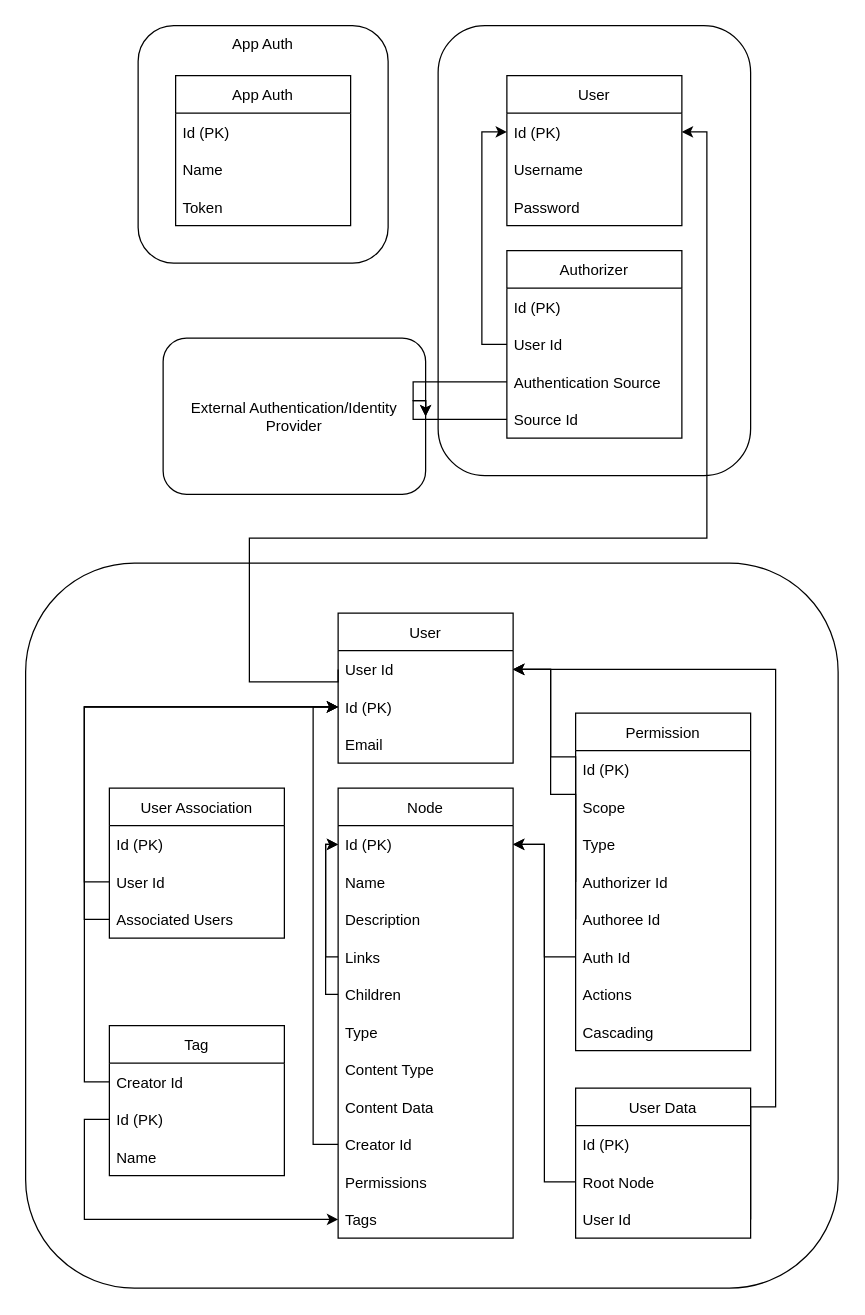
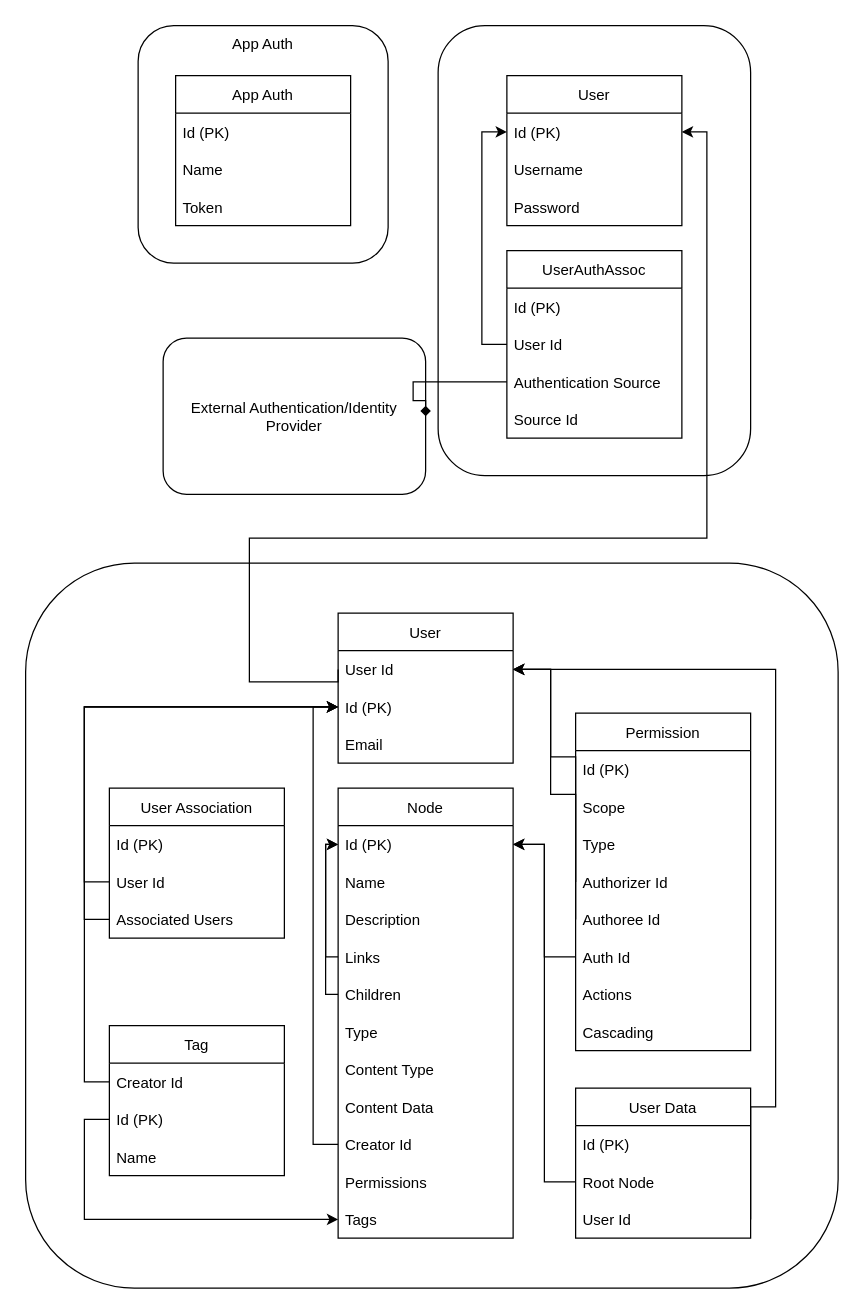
  <mxCell id="0" />
  <mxCell id="1" parent="0" />
  <mxCell id="2" value="" style="rounded=1;whiteSpace=wrap;html=1;" parent="1" vertex="1"><mxGeometry x="110" y="20" width="200" height="190" as="geometry" /></mxCell>
  <mxCell id="3" value="App Auth" style="swimlane;fontStyle=0;childLayout=stackLayout;horizontal=1;startSize=30;horizontalStack=0;resizeParent=1;resizeParentMax=0;resizeLast=0;collapsible=1;marginBottom=0;" parent="1" vertex="1"><mxGeometry x="140" y="60" width="140" height="120" as="geometry" /></mxCell>
  <mxCell id="4" value="Id (PK)" style="text;strokeColor=none;fillColor=none;align=left;verticalAlign=middle;spacingLeft=4;spacingRight=4;overflow=hidden;points=[[0,0.5],[1,0.5]];portConstraint=eastwest;rotatable=0;" parent="3" vertex="1"><mxGeometry y="30" width="140" height="30" as="geometry" /></mxCell>
  <mxCell id="5" value="Name" style="text;strokeColor=none;fillColor=none;align=left;verticalAlign=middle;spacingLeft=4;spacingRight=4;overflow=hidden;points=[[0,0.5],[1,0.5]];portConstraint=eastwest;rotatable=0;" parent="3" vertex="1"><mxGeometry y="60" width="140" height="30" as="geometry" /></mxCell>
  <mxCell id="6" value="Token" style="text;strokeColor=none;fillColor=none;align=left;verticalAlign=middle;spacingLeft=4;spacingRight=4;overflow=hidden;points=[[0,0.5],[1,0.5]];portConstraint=eastwest;rotatable=0;" parent="3" vertex="1"><mxGeometry y="90" width="140" height="30" as="geometry" /></mxCell>
  <mxCell id="7" value="App Auth" style="text;html=1;strokeColor=none;fillColor=none;align=center;verticalAlign=middle;whiteSpace=wrap;rounded=0;" parent="1" vertex="1"><mxGeometry x="180" y="20" width="60" height="30" as="geometry" /></mxCell>
  <mxCell id="8" value="" style="rounded=1;whiteSpace=wrap;html=1;" parent="1" vertex="1"><mxGeometry x="350" y="20" width="250" height="360" as="geometry" /></mxCell>
  <mxCell id="9" value="User" style="swimlane;fontStyle=0;childLayout=stackLayout;horizontal=1;startSize=30;horizontalStack=0;resizeParent=1;resizeParentMax=0;resizeLast=0;collapsible=1;marginBottom=0;" parent="1" vertex="1"><mxGeometry x="405" y="60" width="140" height="120" as="geometry" /></mxCell>
  <mxCell id="10" value="Id (PK)" style="text;strokeColor=none;fillColor=none;align=left;verticalAlign=middle;spacingLeft=4;spacingRight=4;overflow=hidden;points=[[0,0.5],[1,0.5]];portConstraint=eastwest;rotatable=0;" parent="9" vertex="1"><mxGeometry y="30" width="140" height="30" as="geometry" /></mxCell>
  <mxCell id="11" value="Username" style="text;strokeColor=none;fillColor=none;align=left;verticalAlign=middle;spacingLeft=4;spacingRight=4;overflow=hidden;points=[[0,0.5],[1,0.5]];portConstraint=eastwest;rotatable=0;" parent="9" vertex="1"><mxGeometry y="60" width="140" height="30" as="geometry" /></mxCell>
  <mxCell id="12" value="Password" style="text;strokeColor=none;fillColor=none;align=left;verticalAlign=middle;spacingLeft=4;spacingRight=4;overflow=hidden;points=[[0,0.5],[1,0.5]];portConstraint=eastwest;rotatable=0;" parent="9" vertex="1"><mxGeometry y="90" width="140" height="30" as="geometry" /></mxCell>
- <mxCell id="13" value="Authorizer" style="swimlane;fontStyle=0;childLayout=stackLayout;horizontal=1;startSize=30;horizontalStack=0;resizeParent=1;resizeParentMax=0;resizeLast=0;collapsible=1;marginBottom=0;" parent="1" vertex="1"><mxGeometry x="405" y="200" width="140" height="150" as="geometry" /></mxCell>
+ <mxCell id="13" value="UserAuthAssoc" style="swimlane;fontStyle=0;childLayout=stackLayout;horizontal=1;startSize=30;horizontalStack=0;resizeParent=1;resizeParentMax=0;resizeLast=0;collapsible=1;marginBottom=0;" parent="1" vertex="1"><mxGeometry x="405" y="200" width="140" height="150" as="geometry" /></mxCell>
  <mxCell id="14" value="Id (PK)" style="text;strokeColor=none;fillColor=none;align=left;verticalAlign=middle;spacingLeft=4;spacingRight=4;overflow=hidden;points=[[0,0.5],[1,0.5]];portConstraint=eastwest;rotatable=0;" parent="13" vertex="1"><mxGeometry y="30" width="140" height="30" as="geometry" /></mxCell>
  <mxCell id="15" value="User Id" style="text;strokeColor=none;fillColor=none;align=left;verticalAlign=middle;spacingLeft=4;spacingRight=4;overflow=hidden;points=[[0,0.5],[1,0.5]];portConstraint=eastwest;rotatable=0;" parent="13" vertex="1"><mxGeometry y="60" width="140" height="30" as="geometry" /></mxCell>
  <mxCell id="16" value="Authentication Source" style="text;strokeColor=none;fillColor=none;align=left;verticalAlign=middle;spacingLeft=4;spacingRight=4;overflow=hidden;points=[[0,0.5],[1,0.5]];portConstraint=eastwest;rotatable=0;" parent="13" vertex="1"><mxGeometry y="90" width="140" height="30" as="geometry" /></mxCell>
  <mxCell id="17" value="Source Id" style="text;strokeColor=none;fillColor=none;align=left;verticalAlign=middle;spacingLeft=4;spacingRight=4;overflow=hidden;points=[[0,0.5],[1,0.5]];portConstraint=eastwest;rotatable=0;" parent="13" vertex="1"><mxGeometry y="120" width="140" height="30" as="geometry" /></mxCell>
  <mxCell id="18" style="edgeStyle=orthogonalEdgeStyle;rounded=0;orthogonalLoop=1;jettySize=auto;html=1;exitX=0;exitY=0.5;exitDx=0;exitDy=0;entryX=0;entryY=0.5;entryDx=0;entryDy=0;" parent="1" source="15" target="10" edge="1"><mxGeometry relative="1" as="geometry" /></mxCell>
  <mxCell id="19" value="External Authentication/Identity Provider" style="rounded=1;whiteSpace=wrap;html=1;" parent="1" vertex="1"><mxGeometry x="130" y="270" width="210" height="125" as="geometry" /></mxCell>
- <mxCell id="20" style="edgeStyle=orthogonalEdgeStyle;rounded=0;orthogonalLoop=1;jettySize=auto;html=1;exitX=0;exitY=0.5;exitDx=0;exitDy=0;entryX=1;entryY=0.5;entryDx=0;entryDy=0;" parent="1" source="16" target="19" edge="1"><mxGeometry relative="1" as="geometry"><Array as="points"><mxPoint x="330" y="305" /><mxPoint x="330" y="320" /></Array></mxGeometry></mxCell>
- <mxCell id="21" style="edgeStyle=orthogonalEdgeStyle;rounded=0;orthogonalLoop=1;jettySize=auto;html=1;exitX=0;exitY=0.5;exitDx=0;exitDy=0;entryX=1;entryY=0.5;entryDx=0;entryDy=0;" parent="1" source="17" target="19" edge="1"><mxGeometry relative="1" as="geometry"><Array as="points"><mxPoint x="330" y="335" /><mxPoint x="330" y="320" /></Array></mxGeometry></mxCell>
+ <mxCell id="20" style="edgeStyle=orthogonalEdgeStyle;rounded=0;orthogonalLoop=1;jettySize=auto;html=1;exitX=0;exitY=0.5;exitDx=0;exitDy=0;entryX=1;entryY=0.5;entryDx=0;entryDy=0;endArrow=diamond;" parent="1" source="16" target="19" edge="1"><mxGeometry relative="1" as="geometry"><Array as="points"><mxPoint x="330" y="305" /><mxPoint x="330" y="320" /></Array></mxGeometry></mxCell>
  <mxCell id="22" value="" style="rounded=1;whiteSpace=wrap;html=1;" parent="1" vertex="1"><mxGeometry x="20" y="450" width="650" height="580" as="geometry" /></mxCell>
  <mxCell id="23" value="User" style="swimlane;fontStyle=0;childLayout=stackLayout;horizontal=1;startSize=30;horizontalStack=0;resizeParent=1;resizeParentMax=0;resizeLast=0;collapsible=1;marginBottom=0;" parent="1" vertex="1"><mxGeometry x="270" y="490" width="140" height="120" as="geometry" /></mxCell>
  <mxCell id="24" value="User Id" style="text;strokeColor=none;fillColor=none;align=left;verticalAlign=middle;spacingLeft=4;spacingRight=4;overflow=hidden;points=[[0,0.5],[1,0.5]];portConstraint=eastwest;rotatable=0;" parent="23" vertex="1"><mxGeometry y="30" width="140" height="30" as="geometry" /></mxCell>
  <mxCell id="25" value="Id (PK)" style="text;strokeColor=none;fillColor=none;align=left;verticalAlign=middle;spacingLeft=4;spacingRight=4;overflow=hidden;points=[[0,0.5],[1,0.5]];portConstraint=eastwest;rotatable=0;" parent="23" vertex="1"><mxGeometry y="60" width="140" height="30" as="geometry" /></mxCell>
  <mxCell id="26" value="Email" style="text;strokeColor=none;fillColor=none;align=left;verticalAlign=middle;spacingLeft=4;spacingRight=4;overflow=hidden;points=[[0,0.5],[1,0.5]];portConstraint=eastwest;rotatable=0;" parent="23" vertex="1"><mxGeometry y="90" width="140" height="30" as="geometry" /></mxCell>
  <mxCell id="27" style="edgeStyle=orthogonalEdgeStyle;rounded=0;orthogonalLoop=1;jettySize=auto;html=1;exitX=0;exitY=0.5;exitDx=0;exitDy=0;entryX=1;entryY=0.5;entryDx=0;entryDy=0;" parent="1" source="24" target="10" edge="1"><mxGeometry relative="1" as="geometry"><Array as="points"><mxPoint x="199" y="545" /><mxPoint x="199" y="430" /><mxPoint x="565" y="430" /><mxPoint x="565" y="105" /></Array></mxGeometry></mxCell>
  <mxCell id="28" value="Node" style="swimlane;fontStyle=0;childLayout=stackLayout;horizontal=1;startSize=30;horizontalStack=0;resizeParent=1;resizeParentMax=0;resizeLast=0;collapsible=1;marginBottom=0;" parent="1" vertex="1"><mxGeometry x="270" y="630" width="140" height="360" as="geometry" /></mxCell>
  <mxCell id="29" value="Id (PK)" style="text;strokeColor=none;fillColor=none;align=left;verticalAlign=middle;spacingLeft=4;spacingRight=4;overflow=hidden;points=[[0,0.5],[1,0.5]];portConstraint=eastwest;rotatable=0;" parent="28" vertex="1"><mxGeometry y="30" width="140" height="30" as="geometry" /></mxCell>
  <mxCell id="30" value="Name" style="text;strokeColor=none;fillColor=none;align=left;verticalAlign=middle;spacingLeft=4;spacingRight=4;overflow=hidden;points=[[0,0.5],[1,0.5]];portConstraint=eastwest;rotatable=0;" parent="28" vertex="1"><mxGeometry y="60" width="140" height="30" as="geometry" /></mxCell>
  <mxCell id="31" value="Description" style="text;strokeColor=none;fillColor=none;align=left;verticalAlign=middle;spacingLeft=4;spacingRight=4;overflow=hidden;points=[[0,0.5],[1,0.5]];portConstraint=eastwest;rotatable=0;" parent="28" vertex="1"><mxGeometry y="90" width="140" height="30" as="geometry" /></mxCell>
  <mxCell id="32" style="edgeStyle=orthogonalEdgeStyle;rounded=0;orthogonalLoop=1;jettySize=auto;html=1;exitX=0;exitY=0.5;exitDx=0;exitDy=0;entryX=0;entryY=0.5;entryDx=0;entryDy=0;" edge="1" parent="28" source="33" target="29"><mxGeometry relative="1" as="geometry"><Array as="points"><mxPoint x="-10" y="135" /><mxPoint x="-10" y="45" /></Array></mxGeometry></mxCell>
  <mxCell id="33" value="Links" style="text;strokeColor=none;fillColor=none;align=left;verticalAlign=middle;spacingLeft=4;spacingRight=4;overflow=hidden;points=[[0,0.5],[1,0.5]];portConstraint=eastwest;rotatable=0;" parent="28" vertex="1"><mxGeometry y="120" width="140" height="30" as="geometry" /></mxCell>
  <mxCell id="34" style="edgeStyle=orthogonalEdgeStyle;rounded=0;orthogonalLoop=1;jettySize=auto;html=1;exitX=0;exitY=0.5;exitDx=0;exitDy=0;entryX=0;entryY=0.5;entryDx=0;entryDy=0;" edge="1" parent="28" source="35" target="29"><mxGeometry relative="1" as="geometry"><Array as="points"><mxPoint x="-10" y="165" /><mxPoint x="-10" y="45" /></Array></mxGeometry></mxCell>
  <mxCell id="35" value="Children" style="text;strokeColor=none;fillColor=none;align=left;verticalAlign=middle;spacingLeft=4;spacingRight=4;overflow=hidden;points=[[0,0.5],[1,0.5]];portConstraint=eastwest;rotatable=0;" parent="28" vertex="1"><mxGeometry y="150" width="140" height="30" as="geometry" /></mxCell>
  <mxCell id="36" value="Type" style="text;strokeColor=none;fillColor=none;align=left;verticalAlign=middle;spacingLeft=4;spacingRight=4;overflow=hidden;points=[[0,0.5],[1,0.5]];portConstraint=eastwest;rotatable=0;" parent="28" vertex="1"><mxGeometry y="180" width="140" height="30" as="geometry" /></mxCell>
  <mxCell id="37" value="Content Type" style="text;strokeColor=none;fillColor=none;align=left;verticalAlign=middle;spacingLeft=4;spacingRight=4;overflow=hidden;points=[[0,0.5],[1,0.5]];portConstraint=eastwest;rotatable=0;" parent="28" vertex="1"><mxGeometry y="210" width="140" height="30" as="geometry" /></mxCell>
  <mxCell id="38" value="Content Data" style="text;strokeColor=none;fillColor=none;align=left;verticalAlign=middle;spacingLeft=4;spacingRight=4;overflow=hidden;points=[[0,0.5],[1,0.5]];portConstraint=eastwest;rotatable=0;" parent="28" vertex="1"><mxGeometry y="240" width="140" height="30" as="geometry" /></mxCell>
  <mxCell id="39" value="Creator Id" style="text;strokeColor=none;fillColor=none;align=left;verticalAlign=middle;spacingLeft=4;spacingRight=4;overflow=hidden;points=[[0,0.5],[1,0.5]];portConstraint=eastwest;rotatable=0;" parent="28" vertex="1"><mxGeometry y="270" width="140" height="30" as="geometry" /></mxCell>
  <mxCell id="40" value="Permissions" style="text;strokeColor=none;fillColor=none;align=left;verticalAlign=middle;spacingLeft=4;spacingRight=4;overflow=hidden;points=[[0,0.5],[1,0.5]];portConstraint=eastwest;rotatable=0;" parent="28" vertex="1"><mxGeometry y="300" width="140" height="30" as="geometry" /></mxCell>
  <mxCell id="41" value="Tags" style="text;strokeColor=none;fillColor=none;align=left;verticalAlign=middle;spacingLeft=4;spacingRight=4;overflow=hidden;points=[[0,0.5],[1,0.5]];portConstraint=eastwest;rotatable=0;" parent="28" vertex="1"><mxGeometry y="330" width="140" height="30" as="geometry" /></mxCell>
  <mxCell id="42" style="edgeStyle=orthogonalEdgeStyle;rounded=0;orthogonalLoop=1;jettySize=auto;html=1;exitX=0;exitY=0.5;exitDx=0;exitDy=0;entryX=0;entryY=0.5;entryDx=0;entryDy=0;" parent="1" source="39" target="25" edge="1"><mxGeometry relative="1" as="geometry" /></mxCell>
  <mxCell id="43" value="Tag" style="swimlane;fontStyle=0;childLayout=stackLayout;horizontal=1;startSize=30;horizontalStack=0;resizeParent=1;resizeParentMax=0;resizeLast=0;collapsible=1;marginBottom=0;" parent="1" vertex="1"><mxGeometry x="87" y="820" width="140" height="120" as="geometry" /></mxCell>
  <mxCell id="44" value="Creator Id" style="text;strokeColor=none;fillColor=none;align=left;verticalAlign=middle;spacingLeft=4;spacingRight=4;overflow=hidden;points=[[0,0.5],[1,0.5]];portConstraint=eastwest;rotatable=0;" parent="43" vertex="1"><mxGeometry y="30" width="140" height="30" as="geometry" /></mxCell>
  <mxCell id="45" value="Id (PK)" style="text;strokeColor=none;fillColor=none;align=left;verticalAlign=middle;spacingLeft=4;spacingRight=4;overflow=hidden;points=[[0,0.5],[1,0.5]];portConstraint=eastwest;rotatable=0;" parent="43" vertex="1"><mxGeometry y="60" width="140" height="30" as="geometry" /></mxCell>
  <mxCell id="46" value="Name" style="text;strokeColor=none;fillColor=none;align=left;verticalAlign=middle;spacingLeft=4;spacingRight=4;overflow=hidden;points=[[0,0.5],[1,0.5]];portConstraint=eastwest;rotatable=0;" parent="43" vertex="1"><mxGeometry y="90" width="140" height="30" as="geometry" /></mxCell>
  <mxCell id="47" style="edgeStyle=orthogonalEdgeStyle;rounded=0;orthogonalLoop=1;jettySize=auto;html=1;exitX=0;exitY=0.5;exitDx=0;exitDy=0;entryX=0;entryY=0.5;entryDx=0;entryDy=0;" parent="1" source="44" target="25" edge="1"><mxGeometry relative="1" as="geometry" /></mxCell>
  <mxCell id="48" style="edgeStyle=orthogonalEdgeStyle;rounded=0;orthogonalLoop=1;jettySize=auto;html=1;exitX=0;exitY=0.5;exitDx=0;exitDy=0;entryX=0;entryY=0.5;entryDx=0;entryDy=0;" parent="1" source="45" target="41" edge="1"><mxGeometry relative="1" as="geometry" /></mxCell>
  <mxCell id="49" value="Permission" style="swimlane;fontStyle=0;childLayout=stackLayout;horizontal=1;startSize=30;horizontalStack=0;resizeParent=1;resizeParentMax=0;resizeLast=0;collapsible=1;marginBottom=0;" parent="1" vertex="1"><mxGeometry x="460" y="570" width="140" height="270" as="geometry" /></mxCell>
  <mxCell id="50" value="Id (PK)" style="text;strokeColor=none;fillColor=none;align=left;verticalAlign=middle;spacingLeft=4;spacingRight=4;overflow=hidden;points=[[0,0.5],[1,0.5]];portConstraint=eastwest;rotatable=0;" parent="49" vertex="1"><mxGeometry y="30" width="140" height="30" as="geometry" /></mxCell>
  <mxCell id="51" value="Scope" style="text;strokeColor=none;fillColor=none;align=left;verticalAlign=middle;spacingLeft=4;spacingRight=4;overflow=hidden;points=[[0,0.5],[1,0.5]];portConstraint=eastwest;rotatable=0;" parent="49" vertex="1"><mxGeometry y="60" width="140" height="30" as="geometry" /></mxCell>
  <mxCell id="52" value="Type" style="text;strokeColor=none;fillColor=none;align=left;verticalAlign=middle;spacingLeft=4;spacingRight=4;overflow=hidden;points=[[0,0.5],[1,0.5]];portConstraint=eastwest;rotatable=0;" parent="49" vertex="1"><mxGeometry y="90" width="140" height="30" as="geometry" /></mxCell>
  <mxCell id="53" value="Authorizer Id" style="text;strokeColor=none;fillColor=none;align=left;verticalAlign=middle;spacingLeft=4;spacingRight=4;overflow=hidden;points=[[0,0.5],[1,0.5]];portConstraint=eastwest;rotatable=0;" parent="49" vertex="1"><mxGeometry y="120" width="140" height="30" as="geometry" /></mxCell>
  <mxCell id="54" value="Authoree Id" style="text;strokeColor=none;fillColor=none;align=left;verticalAlign=middle;spacingLeft=4;spacingRight=4;overflow=hidden;points=[[0,0.5],[1,0.5]];portConstraint=eastwest;rotatable=0;" parent="49" vertex="1"><mxGeometry y="150" width="140" height="30" as="geometry" /></mxCell>
  <mxCell id="55" value="Auth Id" style="text;strokeColor=none;fillColor=none;align=left;verticalAlign=middle;spacingLeft=4;spacingRight=4;overflow=hidden;points=[[0,0.5],[1,0.5]];portConstraint=eastwest;rotatable=0;" parent="49" vertex="1"><mxGeometry y="180" width="140" height="30" as="geometry" /></mxCell>
  <mxCell id="56" value="Actions" style="text;strokeColor=none;fillColor=none;align=left;verticalAlign=middle;spacingLeft=4;spacingRight=4;overflow=hidden;points=[[0,0.5],[1,0.5]];portConstraint=eastwest;rotatable=0;" parent="49" vertex="1"><mxGeometry y="210" width="140" height="30" as="geometry" /></mxCell>
  <mxCell id="57" value="Cascading" style="text;strokeColor=none;fillColor=none;align=left;verticalAlign=middle;spacingLeft=4;spacingRight=4;overflow=hidden;points=[[0,0.5],[1,0.5]];portConstraint=eastwest;rotatable=0;" parent="49" vertex="1"><mxGeometry y="240" width="140" height="30" as="geometry" /></mxCell>
  <mxCell id="58" style="edgeStyle=orthogonalEdgeStyle;rounded=0;orthogonalLoop=1;jettySize=auto;html=1;exitX=0;exitY=0.5;exitDx=0;exitDy=0;entryX=1;entryY=0.5;entryDx=0;entryDy=0;" parent="1" source="55" target="29" edge="1"><mxGeometry relative="1" as="geometry" /></mxCell>
  <mxCell id="59" style="edgeStyle=orthogonalEdgeStyle;rounded=0;orthogonalLoop=1;jettySize=auto;html=1;exitX=0;exitY=0.5;exitDx=0;exitDy=0;entryX=1;entryY=0.5;entryDx=0;entryDy=0;" parent="1" source="54" target="24" edge="1"><mxGeometry relative="1" as="geometry"><Array as="points"><mxPoint x="460" y="635" /><mxPoint x="440" y="635" /><mxPoint x="440" y="535" /></Array></mxGeometry></mxCell>
  <mxCell id="60" style="edgeStyle=orthogonalEdgeStyle;rounded=0;orthogonalLoop=1;jettySize=auto;html=1;exitX=0;exitY=0.5;exitDx=0;exitDy=0;entryX=1;entryY=0.5;entryDx=0;entryDy=0;" parent="1" source="53" target="24" edge="1"><mxGeometry relative="1" as="geometry"><Array as="points"><mxPoint x="460" y="605" /><mxPoint x="440" y="605" /><mxPoint x="440" y="535" /></Array></mxGeometry></mxCell>
  <mxCell id="61" value="User Association" style="swimlane;fontStyle=0;childLayout=stackLayout;horizontal=1;startSize=30;horizontalStack=0;resizeParent=1;resizeParentMax=0;resizeLast=0;collapsible=1;marginBottom=0;" parent="1" vertex="1"><mxGeometry x="87" y="630" width="140" height="120" as="geometry" /></mxCell>
  <mxCell id="62" value="Id (PK)" style="text;strokeColor=none;fillColor=none;align=left;verticalAlign=middle;spacingLeft=4;spacingRight=4;overflow=hidden;points=[[0,0.5],[1,0.5]];portConstraint=eastwest;rotatable=0;" parent="61" vertex="1"><mxGeometry y="30" width="140" height="30" as="geometry" /></mxCell>
  <mxCell id="63" value="User Id" style="text;strokeColor=none;fillColor=none;align=left;verticalAlign=middle;spacingLeft=4;spacingRight=4;overflow=hidden;points=[[0,0.5],[1,0.5]];portConstraint=eastwest;rotatable=0;" parent="61" vertex="1"><mxGeometry y="60" width="140" height="30" as="geometry" /></mxCell>
  <mxCell id="64" value="Associated Users" style="text;strokeColor=none;fillColor=none;align=left;verticalAlign=middle;spacingLeft=4;spacingRight=4;overflow=hidden;points=[[0,0.5],[1,0.5]];portConstraint=eastwest;rotatable=0;" parent="61" vertex="1"><mxGeometry y="90" width="140" height="30" as="geometry" /></mxCell>
  <mxCell id="65" value="User Data" style="swimlane;fontStyle=0;childLayout=stackLayout;horizontal=1;startSize=30;horizontalStack=0;resizeParent=1;resizeParentMax=0;resizeLast=0;collapsible=1;marginBottom=0;" parent="1" vertex="1"><mxGeometry x="460" y="870" width="140" height="120" as="geometry" /></mxCell>
  <mxCell id="66" value="Id (PK)" style="text;strokeColor=none;fillColor=none;align=left;verticalAlign=middle;spacingLeft=4;spacingRight=4;overflow=hidden;points=[[0,0.5],[1,0.5]];portConstraint=eastwest;rotatable=0;" parent="65" vertex="1"><mxGeometry y="30" width="140" height="30" as="geometry" /></mxCell>
  <mxCell id="67" value="Root Node" style="text;strokeColor=none;fillColor=none;align=left;verticalAlign=middle;spacingLeft=4;spacingRight=4;overflow=hidden;points=[[0,0.5],[1,0.5]];portConstraint=eastwest;rotatable=0;" parent="65" vertex="1"><mxGeometry y="60" width="140" height="30" as="geometry" /></mxCell>
  <mxCell id="68" value="User Id" style="text;strokeColor=none;fillColor=none;align=left;verticalAlign=middle;spacingLeft=4;spacingRight=4;overflow=hidden;points=[[0,0.5],[1,0.5]];portConstraint=eastwest;rotatable=0;" parent="65" vertex="1"><mxGeometry y="90" width="140" height="30" as="geometry" /></mxCell>
  <mxCell id="69" style="edgeStyle=orthogonalEdgeStyle;rounded=0;orthogonalLoop=1;jettySize=auto;html=1;exitX=0;exitY=0.5;exitDx=0;exitDy=0;entryX=1;entryY=0.5;entryDx=0;entryDy=0;" parent="1" source="67" target="29" edge="1"><mxGeometry relative="1" as="geometry" /></mxCell>
  <mxCell id="70" style="edgeStyle=orthogonalEdgeStyle;rounded=0;orthogonalLoop=1;jettySize=auto;html=1;exitX=1;exitY=0.5;exitDx=0;exitDy=0;entryX=1;entryY=0.5;entryDx=0;entryDy=0;" parent="1" source="68" target="24" edge="1"><mxGeometry relative="1" as="geometry"><Array as="points"><mxPoint x="600" y="885" /><mxPoint x="620" y="885" /><mxPoint x="620" y="535" /></Array></mxGeometry></mxCell>
  <mxCell id="71" style="edgeStyle=orthogonalEdgeStyle;rounded=0;orthogonalLoop=1;jettySize=auto;html=1;exitX=0;exitY=0.5;exitDx=0;exitDy=0;entryX=0;entryY=0.5;entryDx=0;entryDy=0;" parent="1" source="63" target="25" edge="1"><mxGeometry relative="1" as="geometry" /></mxCell>
  <mxCell id="72" style="edgeStyle=orthogonalEdgeStyle;rounded=0;orthogonalLoop=1;jettySize=auto;html=1;exitX=0;exitY=0.5;exitDx=0;exitDy=0;entryX=0;entryY=0.5;entryDx=0;entryDy=0;jumpStyle=line;" parent="1" source="64" target="25" edge="1"><mxGeometry relative="1" as="geometry" /></mxCell>
